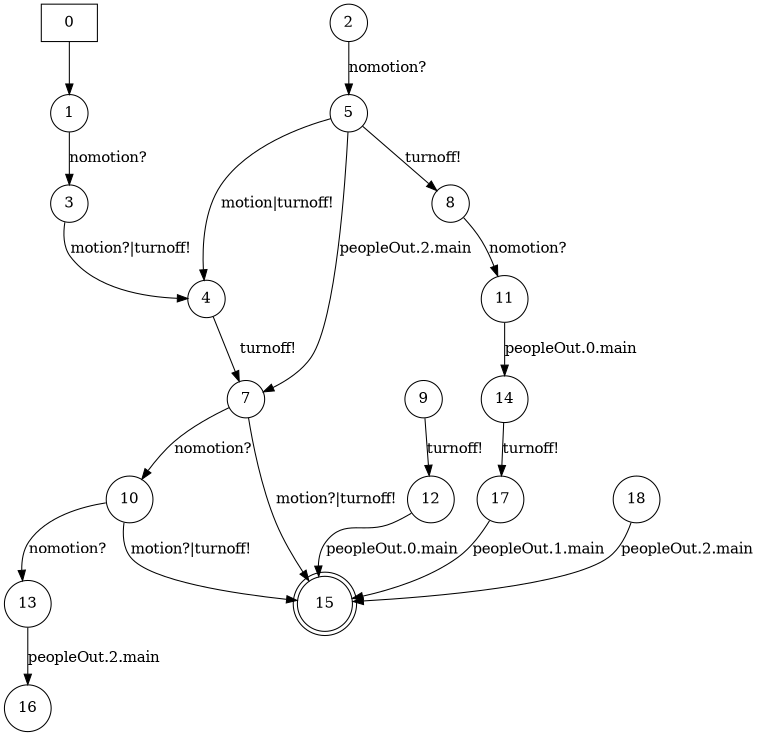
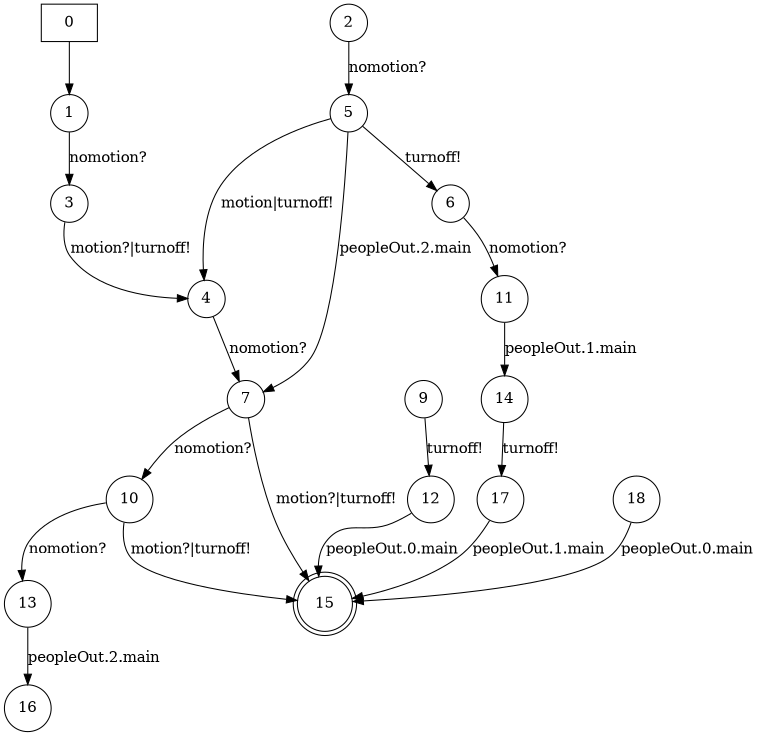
  digraph {
    node [shape=circle]
    n1 [label=0 shape=box]
    n2 [label=1]
    n3 [label=3]
    n4 [label=2]
    n5 [label=5]
    n6 [label=4]
    n7 [label=7]
-   n8 [label=8]
+   n8 [label=6]
    n9 [label=10]
    n10 [label=15 shape=doublecircle]
    n11 [label=11]
    n12 [label=9]
    n13 [label=12]
    n14 [label=13]
    n15 [label=14]
    n16 [label=16]
    n17 [label=17]
    n18 [label=18]
    n1 -> n2
    n2 -> n3 [label="nomotion?"]
    n3 -> n6 [label="motion?|turnoff!"]
    n4 -> n5 [label="nomotion?"]
    n5 -> n6 [label="motion|turnoff!"]
    n5 -> n7 [label="peopleOut.2.main"]
    n5 -> n8 [label="turnoff!"]
-   n6 -> n7 [label="turnoff!"]
+   n6 -> n7 [label="nomotion?"]
    n7 -> n9 [label="nomotion?"]
    n7 -> n10 [label="motion?|turnoff!"]
    n8 -> n11 [label="nomotion?"]
    n9 -> n10 [label="motion?|turnoff!"]
    n9 -> n14 [label="nomotion?"]
-   n11 -> n15 [label="peopleOut.0.main"]
+   n11 -> n15 [label="peopleOut.1.main"]
    n12 -> n13 [label="turnoff!"]
    n13 -> n10 [label="peopleOut.0.main"]
    n14 -> n16 [label="peopleOut.2.main"]
    n15 -> n17 [label="turnoff!"]
    n17 -> n10 [label="peopleOut.1.main"]
-   n18 -> n10 [label="peopleOut.2.main"]
+   n18 -> n10 [label="peopleOut.0.main"]
  }
